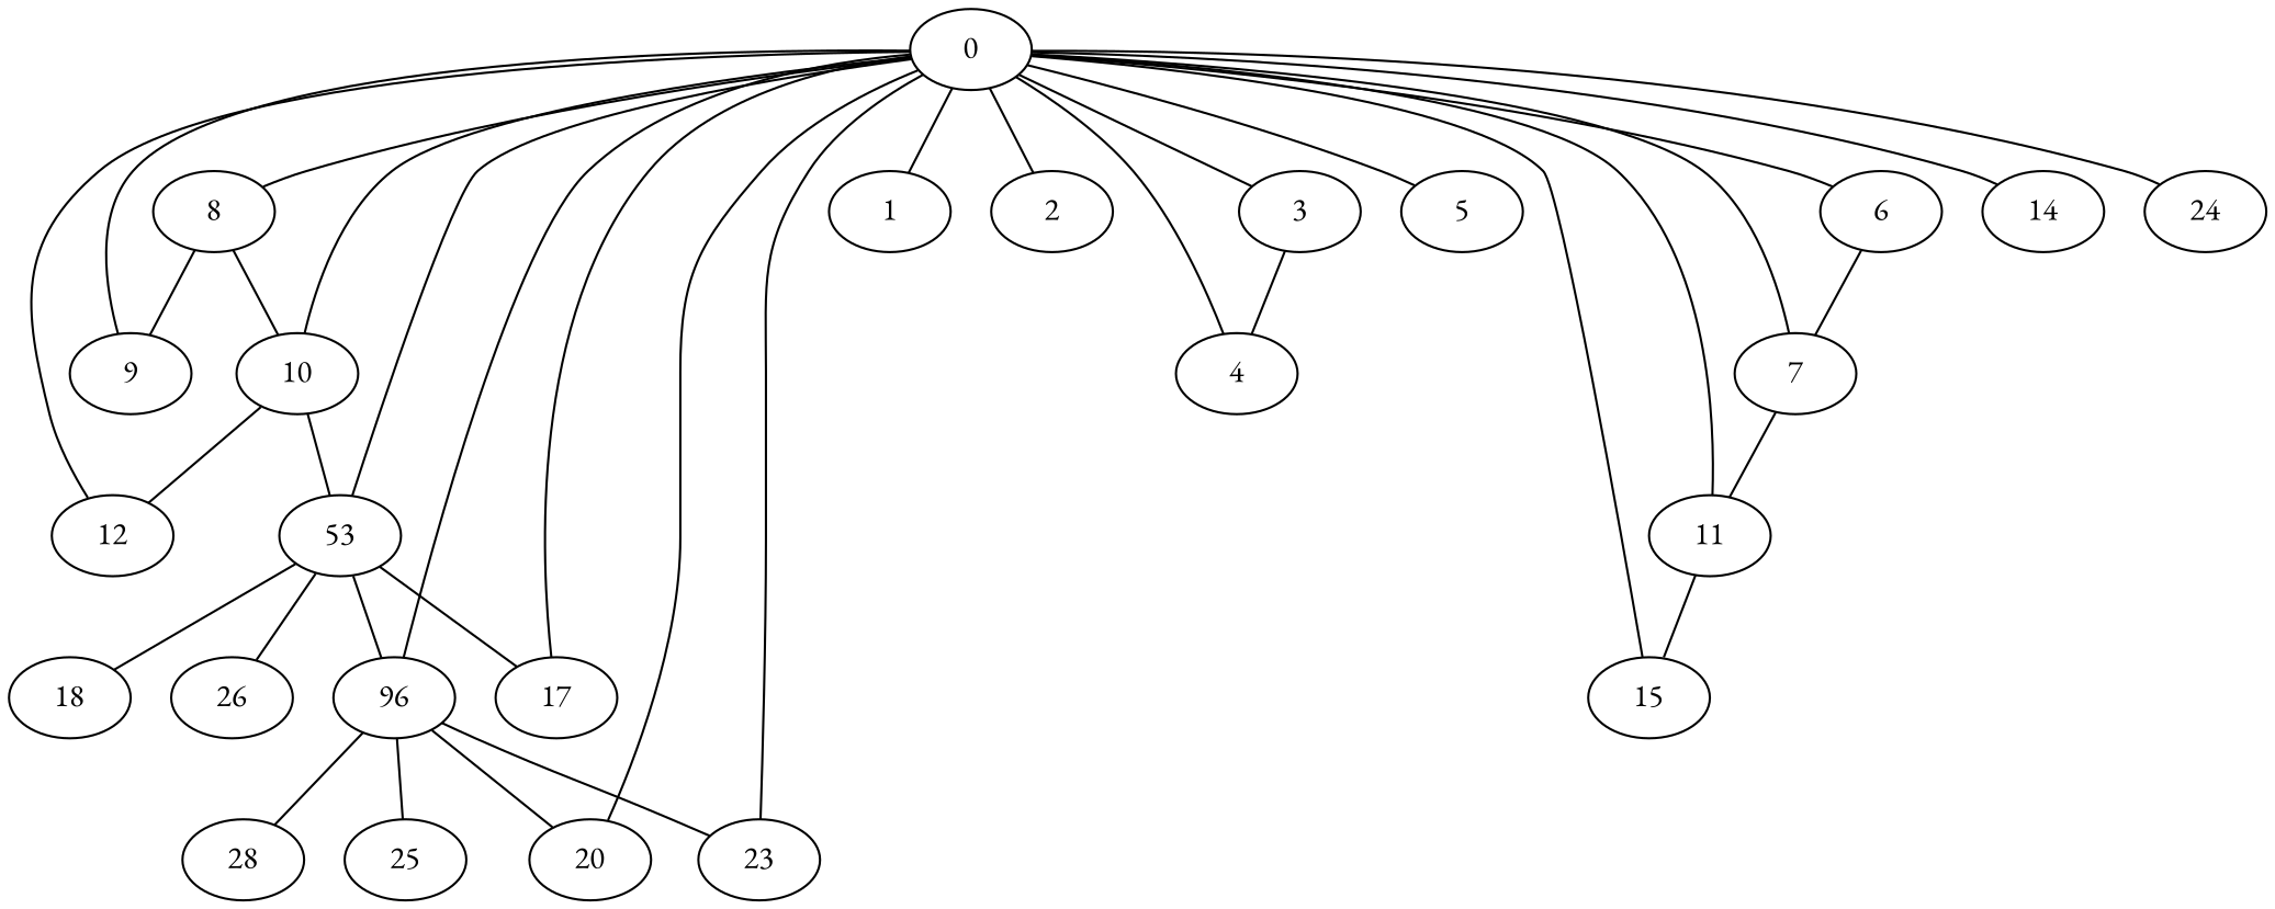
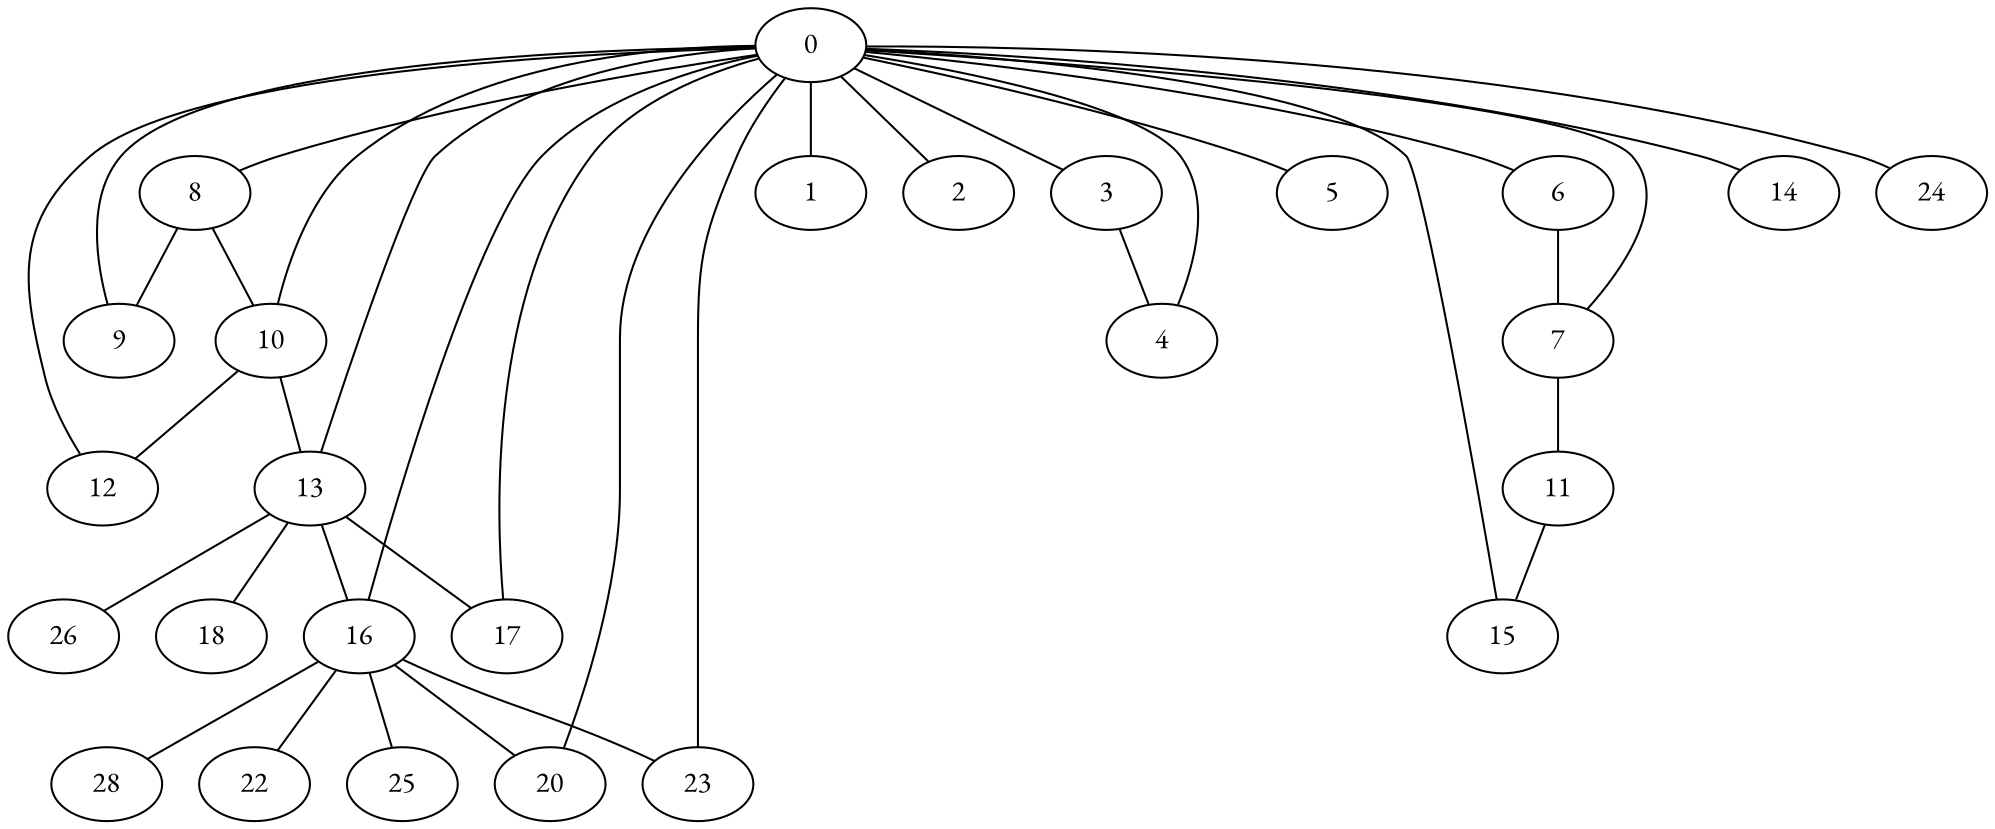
  graph {
    fontname="EB Garamond"
    node [fontname="EB Garamond"]
    edge [fontname="EB Garamond"]
    8
    9
    10
    12
-   13 [label=53]
+   13
    18
-   16 [label=96]
+   16
    17
    26
    0
    1
    2
    3
    4
    5
    6
    7
    11
    14
    15
    20
    23
    24
+   22
    25
    28
    8 -- 9
    8 -- 10
    10 -- 12
    10 -- 13
    13 -- 18
    13 -- 16
    13 -- 17
    13 -- 26
    16 -- 20
    16 -- 23
+   16 -- 22
    16 -- 25
    16 -- 28
    0 -- 8
    0 -- 9
    0 -- 10
    0 -- 12
    0 -- 13
    0 -- 16
    0 -- 17
    0 -- 1
    0 -- 2
    0 -- 3
    0 -- 4
    0 -- 5
    0 -- 6
    0 -- 7
-   0 -- 11
    0 -- 14
    0 -- 15
    0 -- 20
    0 -- 23
    0 -- 24
    3 -- 4
    6 -- 7
    7 -- 11
    11 -- 15
  }
